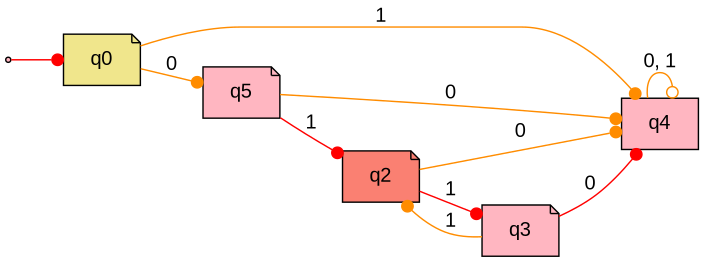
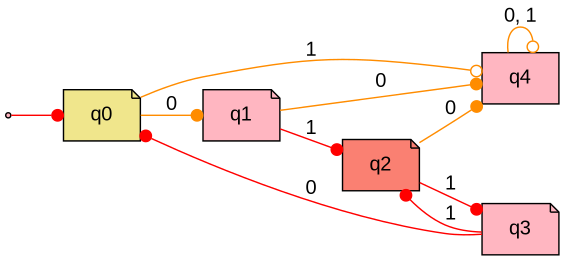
  digraph {
    fontname="Liberation Sans"
    rankdir=LR
    node [fillcolor=lightpink fontname="Liberation Sans" shape=note style=filled]
    edge [arrowhead=dot color=darkorange fontname="Liberation Sans"]
    inic [shape=point]
    q0 [fillcolor=khaki]
    q4 [shape=box]
-   q1 [label=q5]
+   q1
    q2 [fillcolor=salmon]
    q3
    inic -> q0 [color=red]
-   q0 -> q4 [label=1]
+   q0 -> q4 [arrowhead=odot label=1]
    q0 -> q1 [label=0]
    q4 -> q4 [arrowhead=odot label="0, 1"]
    q1 -> q4 [label=0]
    q1 -> q2 [color=red label=1]
    q2 -> q4 [label=0]
    q2 -> q3 [color=red label=1]
-   q3 -> q4 [color=red label=0]
-   q3 -> q2 [label=1]
+   q3 -> q0 [color=red label=0]
+   q3 -> q2 [color=red label=1]
  }
